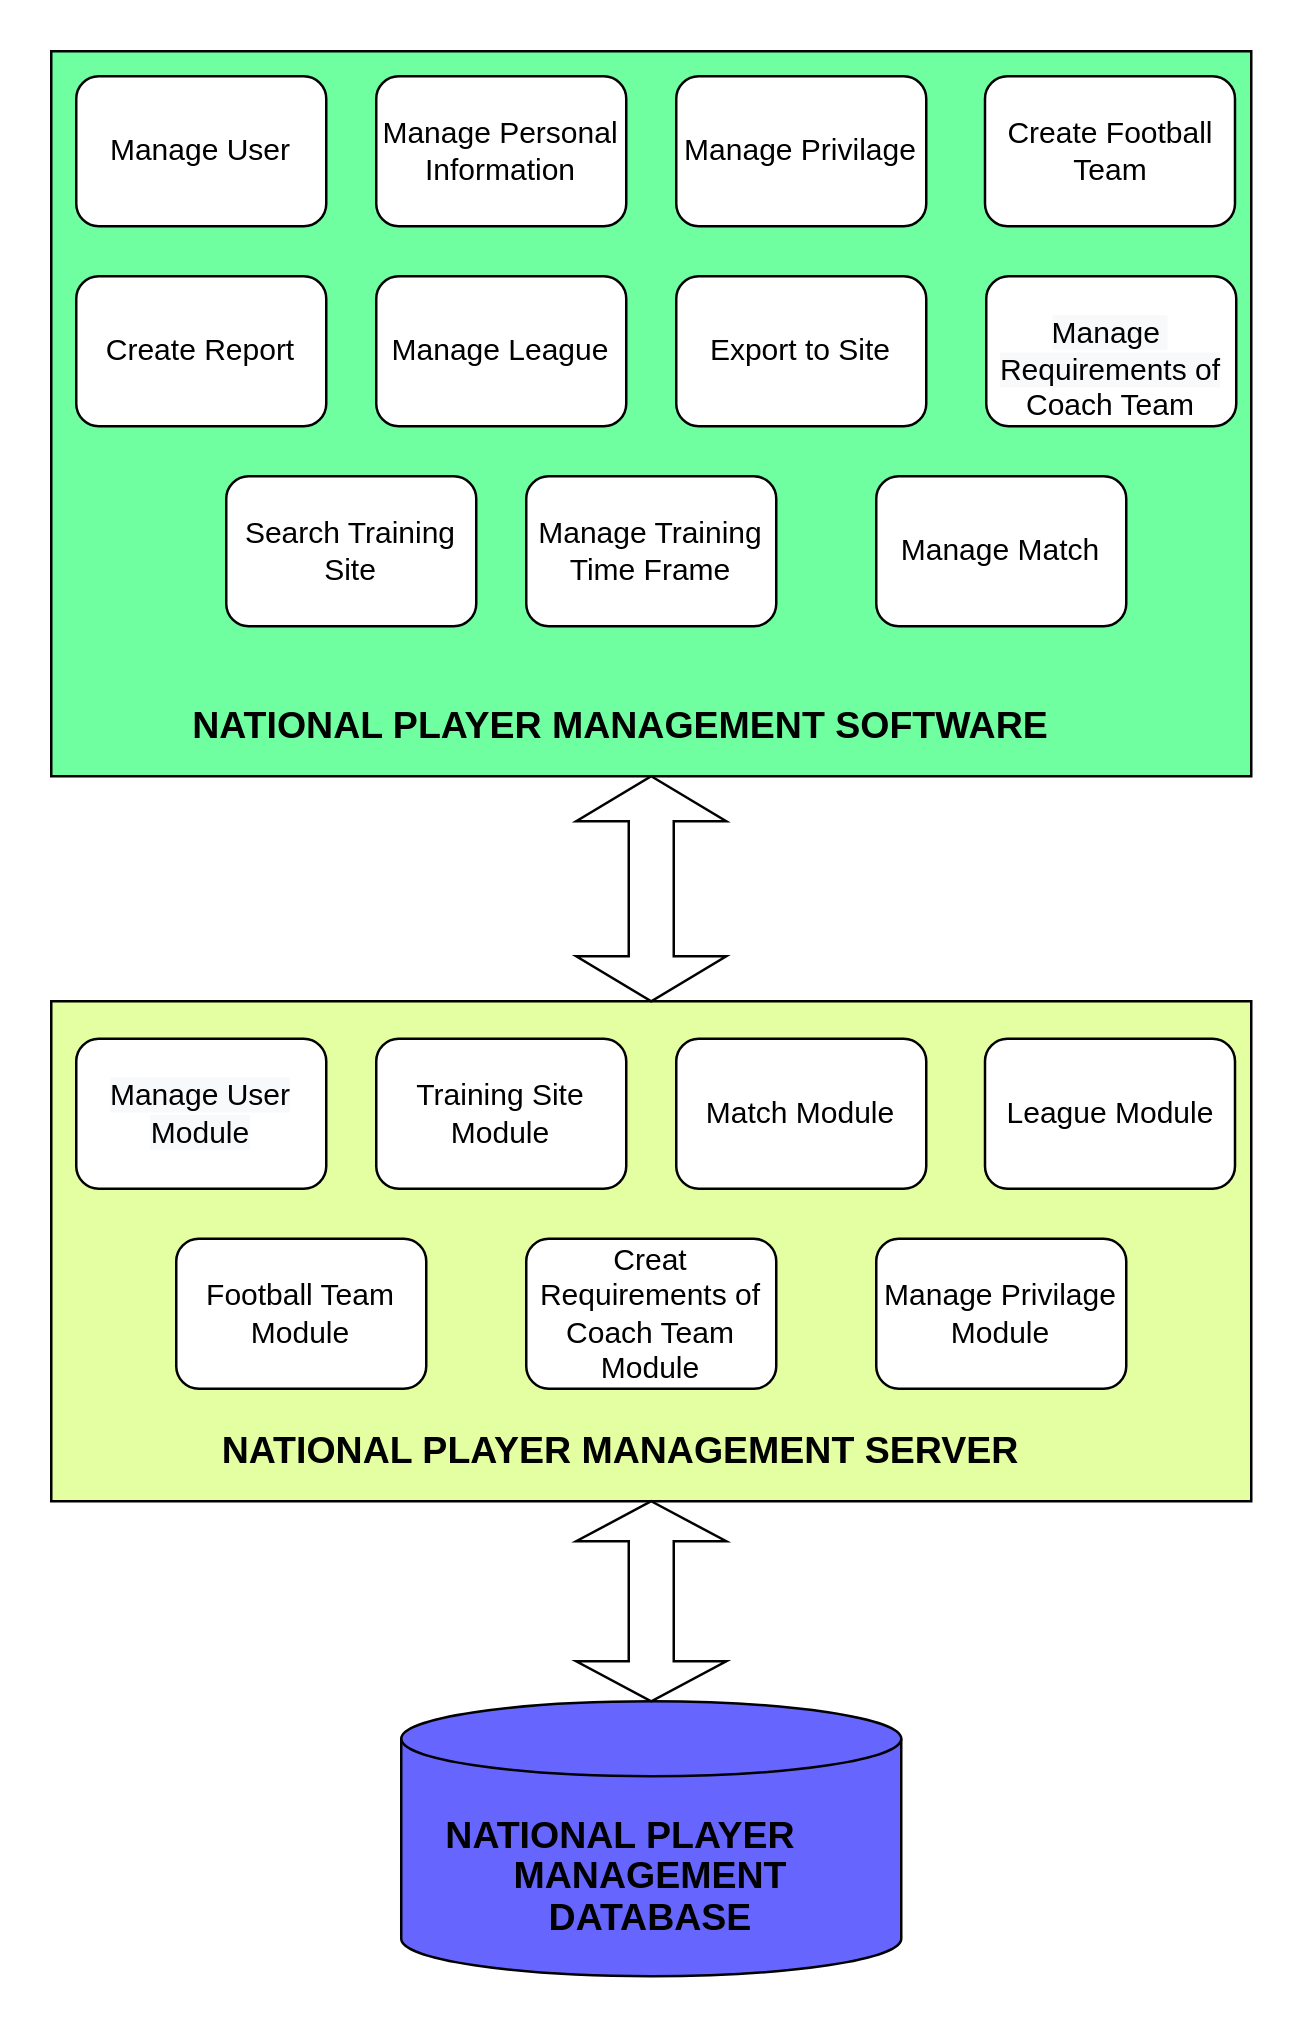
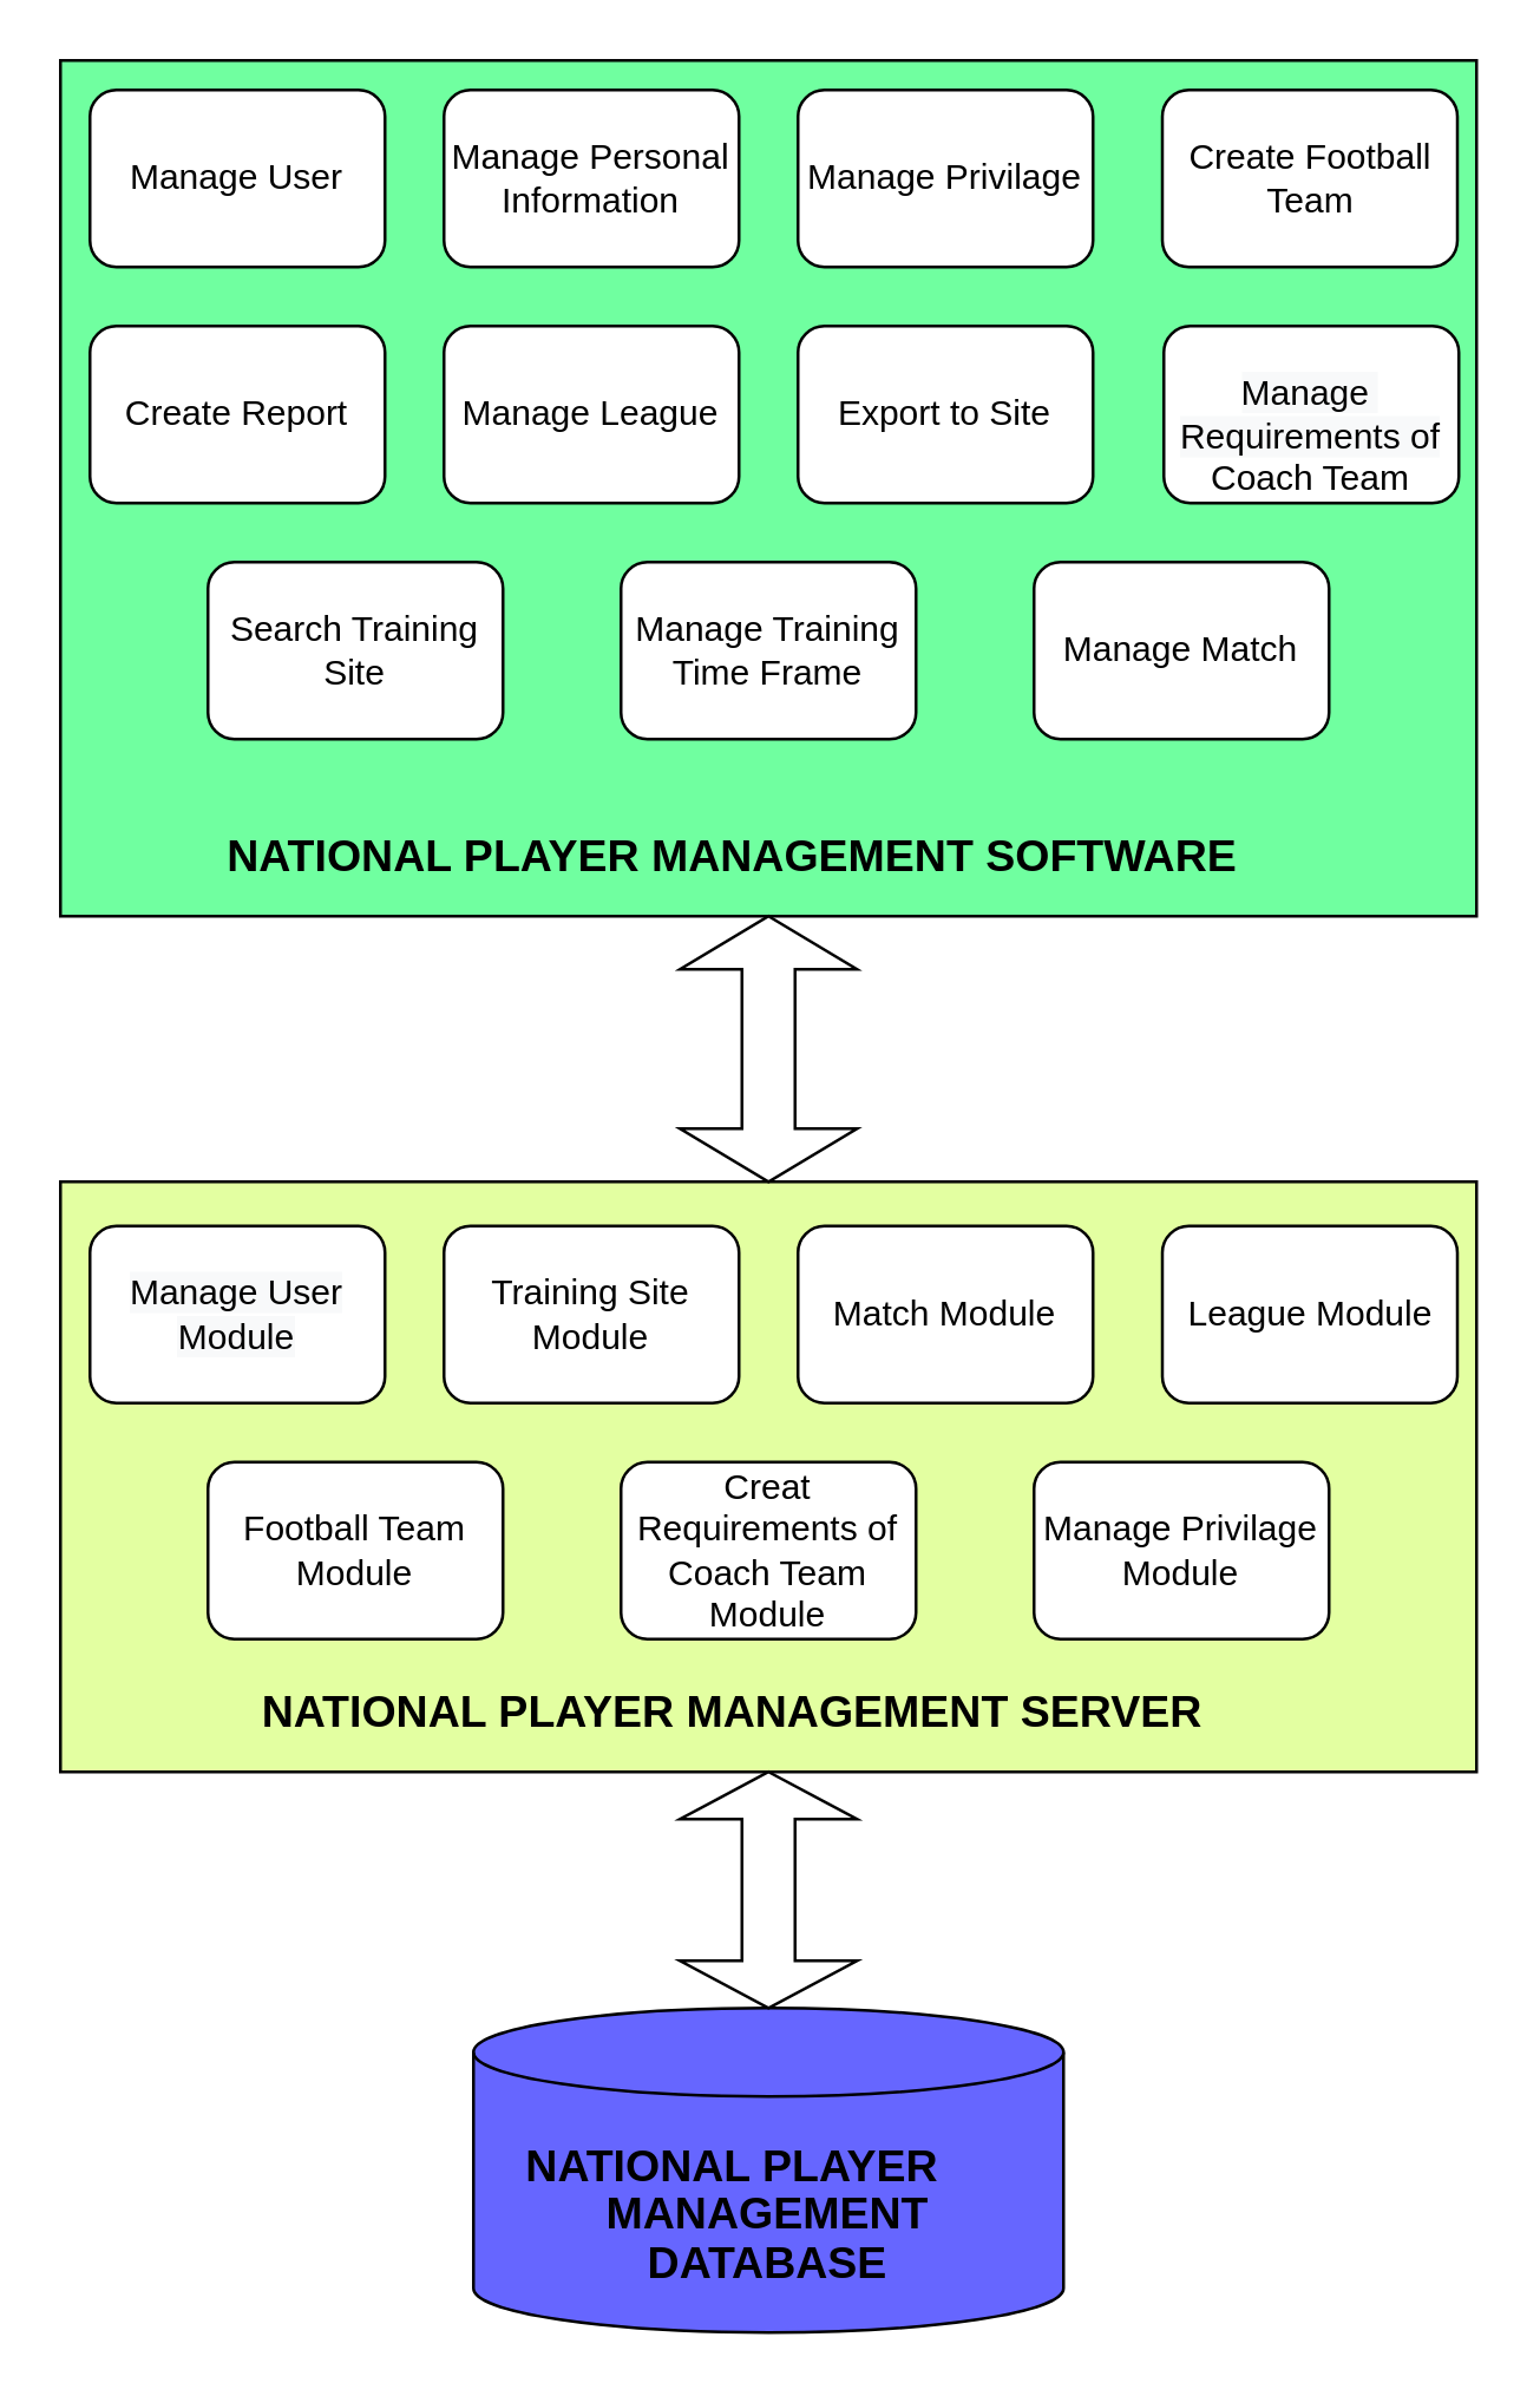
  <mxCell id="0" />
  <mxCell id="1" parent="0" />
  <mxCell id="2" value="" style="rounded=0;whiteSpace=wrap;html=1;labelBackgroundColor=#70A0FF;fillColor=#70FFA0;" vertex="1" parent="1"><mxGeometry x="20" y="20" width="480" height="290" as="geometry" /></mxCell>
  <mxCell id="3" value="Manage User" style="rounded=1;whiteSpace=wrap;html=1;" vertex="1" parent="1"><mxGeometry x="30" y="30" width="100" height="60" as="geometry" /></mxCell>
  <mxCell id="4" value="Manage Personal&lt;br&gt;Information" style="rounded=1;whiteSpace=wrap;html=1;" vertex="1" parent="1"><mxGeometry x="150" y="30" width="100" height="60" as="geometry" /></mxCell>
  <mxCell id="5" value="Manage Privilage" style="rounded=1;whiteSpace=wrap;html=1;" vertex="1" parent="1"><mxGeometry x="270" y="30" width="100" height="60" as="geometry" /></mxCell>
  <mxCell id="6" value="Create Football Team" style="rounded=1;whiteSpace=wrap;html=1;" vertex="1" parent="1"><mxGeometry x="393.5" y="30" width="100" height="60" as="geometry" /></mxCell>
- <mxCell id="7" value="Search Training Site" style="rounded=1;whiteSpace=wrap;html=1;" vertex="1" parent="1"><mxGeometry x="90" y="190" width="100" height="60" as="geometry" /></mxCell>
+ <mxCell id="7" value="Search Training Site" style="rounded=1;whiteSpace=wrap;html=1;" vertex="1" parent="1"><mxGeometry x="70" y="190" width="100" height="60" as="geometry" /></mxCell>
  <mxCell id="8" value="Manage Training Time Frame" style="rounded=1;whiteSpace=wrap;html=1;" vertex="1" parent="1"><mxGeometry x="210" y="190" width="100" height="60" as="geometry" /></mxCell>
  <mxCell id="9" value="Create Report" style="rounded=1;whiteSpace=wrap;html=1;" vertex="1" parent="1"><mxGeometry x="30" y="110" width="100" height="60" as="geometry" /></mxCell>
  <mxCell id="10" value="&lt;span&gt;Manage League&lt;/span&gt;" style="rounded=1;whiteSpace=wrap;html=1;" vertex="1" parent="1"><mxGeometry x="150" y="110" width="100" height="60" as="geometry" /></mxCell>
  <mxCell id="11" value="&lt;br&gt;&lt;span style=&quot;color: rgb(0 , 0 , 0) ; font-family: &amp;#34;helvetica&amp;#34; ; font-size: 12px ; font-style: normal ; font-weight: 400 ; letter-spacing: normal ; text-align: center ; text-indent: 0px ; text-transform: none ; word-spacing: 0px ; background-color: rgb(248 , 249 , 250) ; display: inline ; float: none&quot;&gt;Manage&lt;span&gt;&amp;nbsp;&lt;br&gt;Requirements of&lt;br&gt;&lt;/span&gt;&lt;/span&gt;Coach Team&lt;br&gt;" style="rounded=1;whiteSpace=wrap;html=1;" vertex="1" parent="1"><mxGeometry x="394" y="110" width="100" height="60" as="geometry" /></mxCell>
  <mxCell id="12" value="Export to Site" style="rounded=1;whiteSpace=wrap;html=1;" vertex="1" parent="1"><mxGeometry x="270" y="110" width="100" height="60" as="geometry" /></mxCell>
  <mxCell id="13" value="&lt;span&gt;Manage Match&lt;/span&gt;" style="rounded=1;whiteSpace=wrap;html=1;" vertex="1" parent="1"><mxGeometry x="350" y="190" width="100" height="60" as="geometry" /></mxCell>
  <mxCell id="14" value="" style="rounded=0;whiteSpace=wrap;html=1;fillColor=#E3FFA1;" vertex="1" parent="1"><mxGeometry x="20" y="400" width="480" height="200" as="geometry" /></mxCell>
  <mxCell id="15" value="Training Site Module" style="rounded=1;whiteSpace=wrap;html=1;" vertex="1" parent="1"><mxGeometry x="150" y="415" width="100" height="60" as="geometry" /></mxCell>
  <mxCell id="16" value="&lt;span style=&quot;color: rgb(0 , 0 , 0) ; font-family: &amp;#34;helvetica&amp;#34; ; font-size: 12px ; font-style: normal ; font-weight: 400 ; letter-spacing: normal ; text-align: center ; text-indent: 0px ; text-transform: none ; word-spacing: 0px ; background-color: rgb(248 , 249 , 250) ; display: inline ; float: none&quot;&gt;Manage User Module&lt;/span&gt;" style="rounded=1;whiteSpace=wrap;html=1;" vertex="1" parent="1"><mxGeometry x="30" y="415" width="100" height="60" as="geometry" /></mxCell>
  <mxCell id="17" value="Match Module" style="rounded=1;whiteSpace=wrap;html=1;" vertex="1" parent="1"><mxGeometry x="270" y="415" width="100" height="60" as="geometry" /></mxCell>
  <mxCell id="18" value="League Module" style="rounded=1;whiteSpace=wrap;html=1;" vertex="1" parent="1"><mxGeometry x="393.5" y="415" width="100" height="60" as="geometry" /></mxCell>
  <mxCell id="19" value="Football Team Module" style="rounded=1;whiteSpace=wrap;html=1;" vertex="1" parent="1"><mxGeometry x="70" y="495" width="100" height="60" as="geometry" /></mxCell>
  <mxCell id="20" value="Creat Requirements of Coach Team Module" style="rounded=1;whiteSpace=wrap;html=1;" vertex="1" parent="1"><mxGeometry x="210" y="495" width="100" height="60" as="geometry" /></mxCell>
  <mxCell id="21" value="Manage Privilage&lt;br&gt;Module" style="rounded=1;whiteSpace=wrap;html=1;" vertex="1" parent="1"><mxGeometry x="350" y="495" width="100" height="60" as="geometry" /></mxCell>
  <mxCell id="22" value="&lt;p class=&quot;MsoListParagraph&quot; style=&quot;text-indent: -0.25in ; line-height: 107% ; font-size: 15px&quot;&gt;NATIONAL PLAYER MANAGEMENT SOFTWARE&lt;br style=&quot;font-size: 15px&quot;&gt;&lt;span style=&quot;font-size: 15px&quot;&gt;&lt;/span&gt;&lt;/p&gt;" style="text;html=1;strokeColor=none;fillColor=none;align=center;verticalAlign=middle;whiteSpace=wrap;rounded=0;fontStyle=1;fontSize=15;" vertex="1" parent="1"><mxGeometry x="95" y="280" width="330" height="20" as="geometry" /></mxCell>
  <mxCell id="23" value="&lt;p class=&quot;MsoListParagraph&quot; style=&quot;text-indent: -0.25in ; line-height: 107% ; font-size: 15px&quot;&gt;NATIONAL PLAYER MANAGEMENT SERVER&lt;br style=&quot;font-size: 15px&quot;&gt;&lt;span style=&quot;font-size: 15px&quot;&gt;&lt;/span&gt;&lt;/p&gt;" style="text;html=1;strokeColor=none;fillColor=none;align=center;verticalAlign=middle;whiteSpace=wrap;rounded=0;fontStyle=1;fontSize=15;" vertex="1" parent="1"><mxGeometry x="95" y="570" width="330" height="20" as="geometry" /></mxCell>
  <mxCell id="24" value="" style="shape=cylinder3;whiteSpace=wrap;html=1;boundedLbl=1;backgroundOutline=1;size=15;fontSize=15;fillColor=#6666FF;" vertex="1" parent="1"><mxGeometry x="160" y="680" width="200" height="110" as="geometry" /></mxCell>
  <mxCell id="25" value="&lt;p class=&quot;MsoListParagraph&quot; style=&quot;text-indent: -0.25in ; line-height: 107% ; font-size: 15px&quot;&gt;NATIONAL PLAYER MANAGEMENT DATABASE&lt;br style=&quot;font-size: 15px&quot;&gt;&lt;span style=&quot;font-size: 15px&quot;&gt;&lt;/span&gt;&lt;/p&gt;" style="text;html=1;strokeColor=none;fillColor=none;align=center;verticalAlign=middle;whiteSpace=wrap;rounded=0;fontStyle=1;fontSize=15;" vertex="1" parent="1"><mxGeometry x="170" y="740" width="180" height="20" as="geometry" /></mxCell>
  <mxCell id="26" value="" style="shape=doubleArrow;direction=south;whiteSpace=wrap;html=1;fontSize=15;" vertex="1" parent="1"><mxGeometry x="230" y="600" width="60" height="80" as="geometry" /></mxCell>
  <mxCell id="27" value="" style="shape=doubleArrow;direction=south;whiteSpace=wrap;html=1;fontSize=15;" vertex="1" parent="1"><mxGeometry x="230" y="310" width="60" height="90" as="geometry" /></mxCell>
